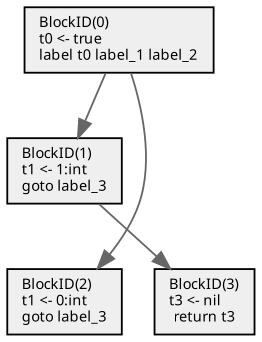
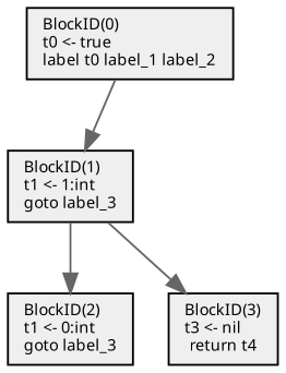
  digraph {
    color="#efefef"
    ordering=out
    rankdir=TD
    node [fillcolor="#efefef" fontname=Verdana fontsize=8 shape=box style=filled]
    edge [color=gray40 fontname=Verdana fontsize=8 style=solid]
    n1 [label="BlockID(0)\lt0 <- true\llabel t0 label_1 label_2"]
    n2 [label="BlockID(1)\lt1 <- 1:int\lgoto label_3"]
    n3 [label="BlockID(2)\lt1 <- 0:int\lgoto label_3"]
-   n4 [label="BlockID(3)\lt3 <- nil\lreturn t3"]
+   n4 [label="BlockID(3)\lt3 <- nil\lreturn t4"]
    n1 -> n2
-   n1 -> n3
+   n2 -> n3
    n2 -> n4
  }
